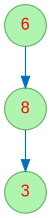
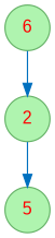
  digraph {
    node [color="#66B268" fillcolor="#AFF4AF" fontcolor=red fontname=Arial shape=circle style=filled]
    edge [color="#0070BF"]
    n1 [label=6]
-   n2 [label=8]
-   n3 [label=3]
+   n2 [label=2]
+   n3 [label=5]
    n1 -> n2
    n2 -> n3
  }
